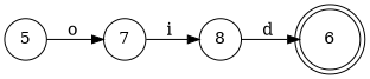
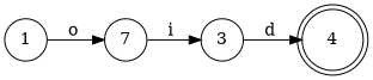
  digraph {
    rankdir=LR
    node [shape=circle]
    n1 [label=7]
-   1 [label=5]
-   3 [label=8]
-   4 [shape=doublecircle label=6]
+   1
+   3
+   4 [shape=doublecircle]
    n1 -> 3 [label="i "]
    1 -> n1 [label="o "]
    3 -> 4 [label="d "]
  }
